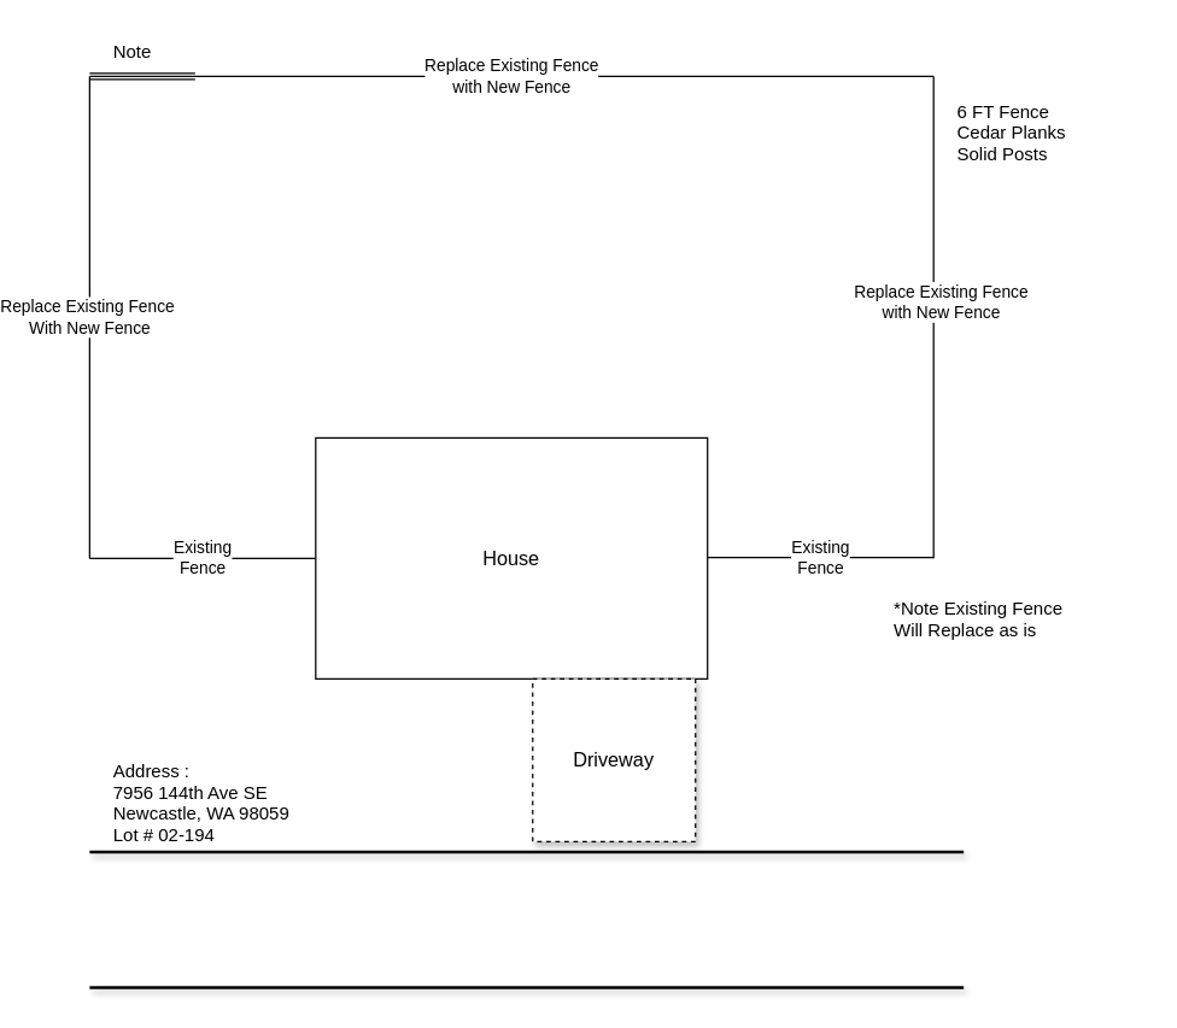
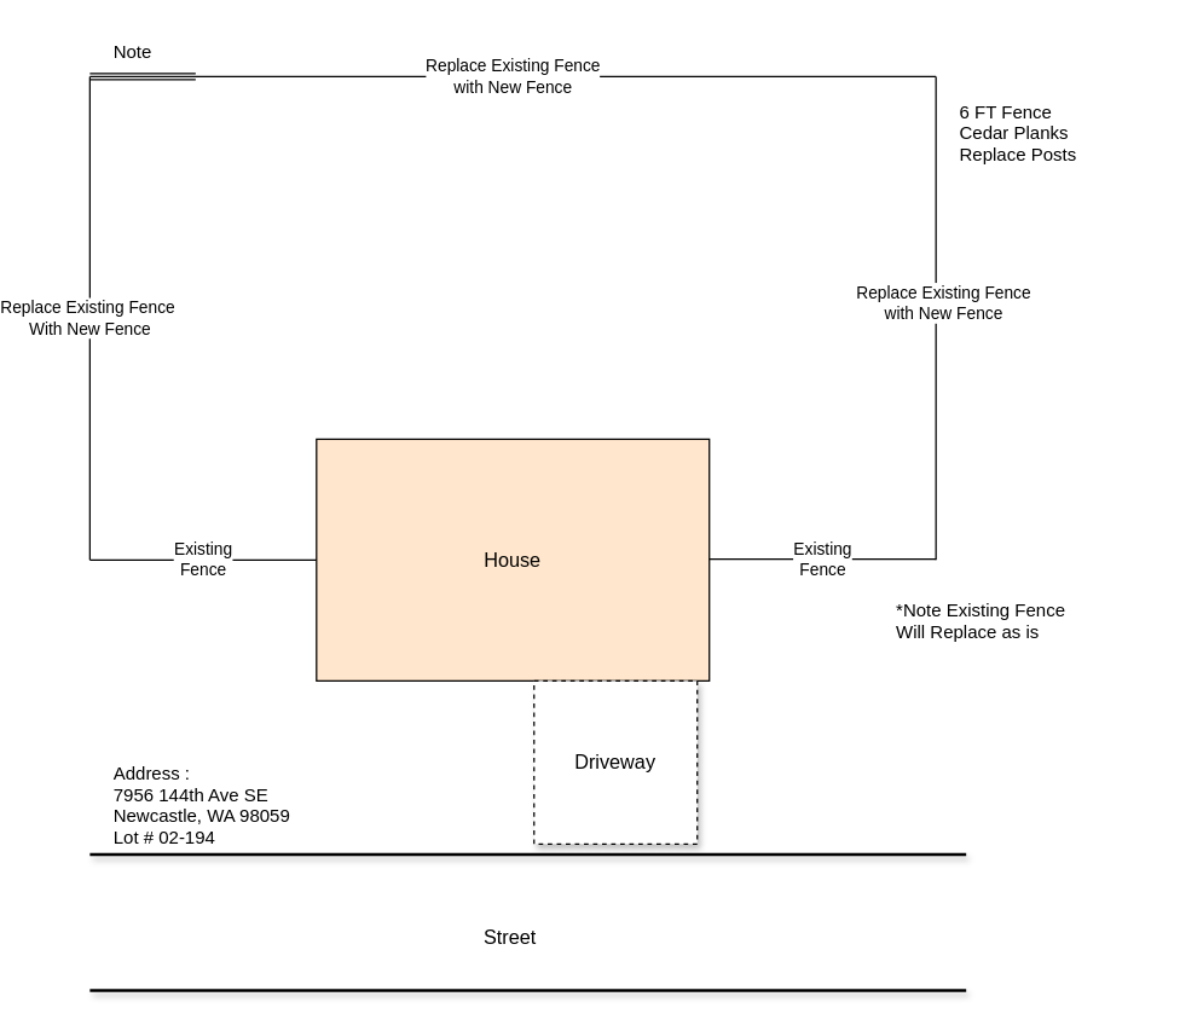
  <mxCell id="0" />
  <mxCell id="1" parent="0" />
- <mxCell id="2" value="&lt;font style=&quot;font-size: 13px&quot;&gt;House&lt;/font&gt;" style="rounded=0;whiteSpace=wrap;html=1;" vertex="1" parent="1"><mxGeometry x="170" y="290" width="260" height="160" as="geometry" /></mxCell>
+ <mxCell id="2" value="&lt;font style=&quot;font-size: 13px&quot;&gt;House&lt;/font&gt;" style="rounded=0;whiteSpace=wrap;html=1;fillColor=#ffe6cc;" vertex="1" parent="1"><mxGeometry x="170" y="290" width="260" height="160" as="geometry" /></mxCell>
  <mxCell id="3" value="Existing&lt;br&gt;Fence" style="endArrow=none;html=1;entryX=0;entryY=0.5;entryDx=0;entryDy=0;" edge="1" parent="1" target="2"><mxGeometry width="50" height="50" relative="1" as="geometry"><mxPoint x="20" y="370" as="sourcePoint" /><mxPoint x="80" y="350" as="targetPoint" /></mxGeometry></mxCell>
  <mxCell id="4" value="Existing&lt;br&gt;Fence" style="endArrow=none;html=1;entryX=0;entryY=0.5;entryDx=0;entryDy=0;" edge="1" parent="1"><mxGeometry width="50" height="50" relative="1" as="geometry"><mxPoint x="430" y="369.5" as="sourcePoint" /><mxPoint x="580" y="369.5" as="targetPoint" /></mxGeometry></mxCell>
  <mxCell id="5" value="Replace Existing Fence&amp;nbsp;&lt;br&gt;With New Fence" style="endArrow=none;html=1;" edge="1" parent="1"><mxGeometry width="50" height="50" relative="1" as="geometry"><mxPoint x="20" y="370" as="sourcePoint" /><mxPoint x="20" y="50" as="targetPoint" /></mxGeometry></mxCell>
  <mxCell id="6" value="" style="endArrow=none;html=1;" edge="1" parent="1"><mxGeometry width="50" height="50" relative="1" as="geometry"><mxPoint x="580" y="370" as="sourcePoint" /><mxPoint x="580" y="50" as="targetPoint" /></mxGeometry></mxCell>
  <mxCell id="7" value="Replace Existing Fence&lt;br&gt;with New Fence" style="edgeLabel;html=1;align=center;verticalAlign=middle;resizable=0;points=[];" vertex="1" connectable="0" parent="6"><mxGeometry x="0.069" y="-4" relative="1" as="geometry"><mxPoint as="offset" /></mxGeometry></mxCell>
  <mxCell id="8" value="Replace Existing Fence&lt;br&gt;with New Fence" style="endArrow=none;html=1;" edge="1" parent="1"><mxGeometry width="50" height="50" relative="1" as="geometry"><mxPoint x="20" y="50" as="sourcePoint" /><mxPoint x="580" y="50" as="targetPoint" /></mxGeometry></mxCell>
- <mxCell id="9" value="6 FT Fence&#10;Cedar Planks&#10;Solid Posts" style="text;strokeColor=none;fillColor=none;align=left;verticalAlign=top;spacingLeft=4;spacingRight=4;overflow=hidden;rotatable=0;points=[[0,0.5],[1,0.5]];portConstraint=eastwest;shadow=1;" vertex="1" parent="1"><mxGeometry x="590" y="60" width="130" height="60" as="geometry" /></mxCell>
+ <mxCell id="9" value="6 FT Fence&#10;Cedar Planks&#10;Replace Posts" style="text;strokeColor=none;fillColor=none;align=left;verticalAlign=top;spacingLeft=4;spacingRight=4;overflow=hidden;rotatable=0;points=[[0,0.5],[1,0.5]];portConstraint=eastwest;shadow=1;" vertex="1" parent="1"><mxGeometry x="590" y="60" width="130" height="60" as="geometry" /></mxCell>
  <mxCell id="10" value="" style="shape=link;html=1;" edge="1" parent="1"><mxGeometry width="50" height="50" relative="1" as="geometry"><mxPoint x="20" y="50" as="sourcePoint" /><mxPoint x="90" y="50" as="targetPoint" /></mxGeometry></mxCell>
  <mxCell id="11" value="Note" style="text;strokeColor=none;fillColor=none;align=left;verticalAlign=top;spacingLeft=4;spacingRight=4;overflow=hidden;rotatable=0;points=[[0,0.5],[1,0.5]];portConstraint=eastwest;shadow=1;" vertex="1" parent="1"><mxGeometry x="30" y="20" width="50" height="20" as="geometry" /></mxCell>
  <mxCell id="12" value="" style="line;strokeWidth=2;html=1;shadow=1;" vertex="1" parent="1"><mxGeometry x="20" y="560" width="580" height="10" as="geometry" /></mxCell>
  <mxCell id="13" value="" style="line;strokeWidth=2;html=1;shadow=1;" vertex="1" parent="1"><mxGeometry x="20" y="650" width="580" height="10" as="geometry" /></mxCell>
+ <mxCell id="14" value="Street" style="text;strokeColor=none;fillColor=none;align=left;verticalAlign=top;spacingLeft=4;spacingRight=4;overflow=hidden;rotatable=0;points=[[0,0.5],[1,0.5]];portConstraint=eastwest;shadow=1;fontSize=13;" vertex="1" parent="1"><mxGeometry x="275" y="606" width="50" height="20" as="geometry" /></mxCell>
  <mxCell id="15" value="Driveway" style="whiteSpace=wrap;html=1;aspect=fixed;shadow=1;fontSize=13;dashed=1;" vertex="1" parent="1"><mxGeometry x="314" y="450" width="108" height="108" as="geometry" /></mxCell>
  <mxCell id="16" value="*Note Existing Fence &#10;Will Replace as is&#10;" style="text;strokeColor=none;fillColor=none;align=left;verticalAlign=top;spacingLeft=4;spacingRight=4;overflow=hidden;rotatable=0;points=[[0,0.5],[1,0.5]];portConstraint=eastwest;shadow=1;" vertex="1" parent="1"><mxGeometry x="548" y="390" width="162" height="60" as="geometry" /></mxCell>
  <mxCell id="17" value="Address : &#10;7956 144th Ave SE&#10;Newcastle, WA 98059&#10;Lot # 02-194&#10;" style="text;strokeColor=none;fillColor=none;align=left;verticalAlign=top;spacingLeft=4;spacingRight=4;overflow=hidden;rotatable=0;points=[[0,0.5],[1,0.5]];portConstraint=eastwest;shadow=1;" vertex="1" parent="1"><mxGeometry x="30" y="498" width="162" height="60" as="geometry" /></mxCell>
